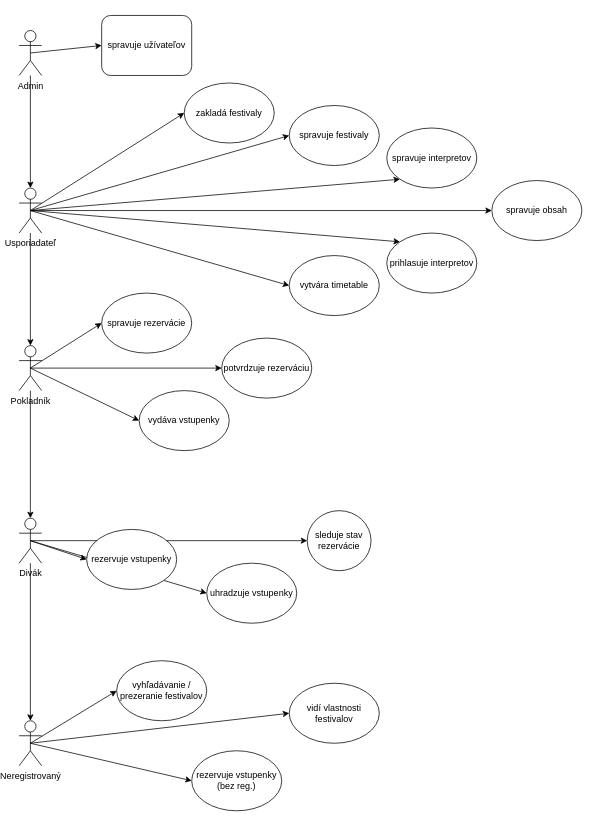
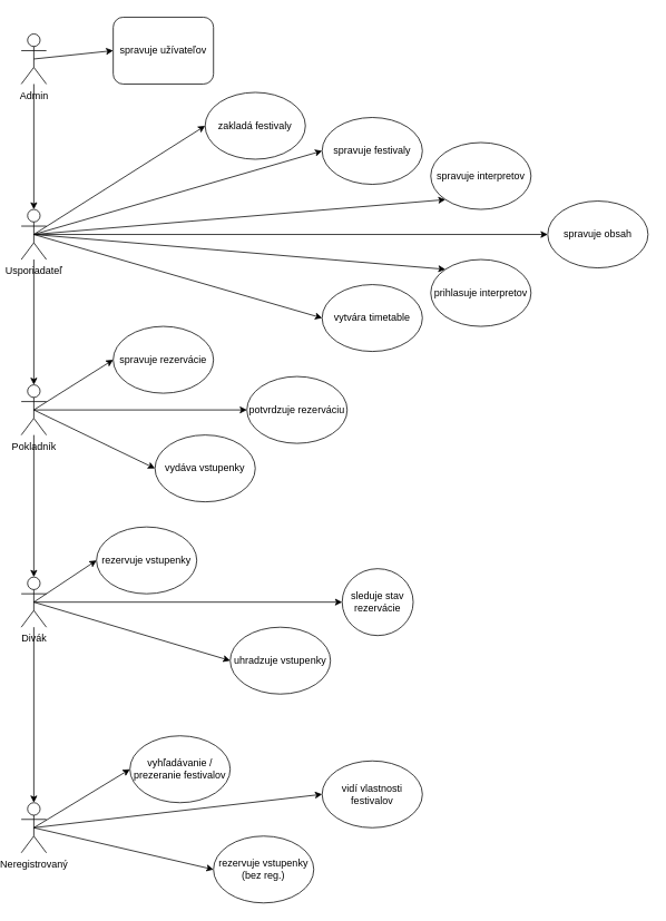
  <mxCell id="0" />
  <mxCell id="1" parent="0" />
  <mxCell id="2" style="edgeStyle=orthogonalEdgeStyle;rounded=0;orthogonalLoop=1;jettySize=auto;html=1;entryX=0.5;entryY=0;entryDx=0;entryDy=0;entryPerimeter=0;" edge="1" parent="1" source="4" target="12"><mxGeometry relative="1" as="geometry" /></mxCell>
  <mxCell id="3" style="edgeStyle=none;rounded=0;jumpStyle=none;orthogonalLoop=1;jettySize=auto;html=1;exitX=0.5;exitY=0.5;exitDx=0;exitDy=0;exitPerimeter=0;entryX=0;entryY=0.5;entryDx=0;entryDy=0;" edge="1" parent="1" source="4" target="27"><mxGeometry relative="1" as="geometry" /></mxCell>
  <mxCell id="4" value="Admin" style="shape=umlActor;verticalLabelPosition=bottom;verticalAlign=top;html=1;outlineConnect=0;" vertex="1" parent="1"><mxGeometry x="20" y="40" width="30" height="60" as="geometry" /></mxCell>
  <mxCell id="5" style="edgeStyle=orthogonalEdgeStyle;rounded=0;orthogonalLoop=1;jettySize=auto;html=1;entryX=0.5;entryY=0;entryDx=0;entryDy=0;entryPerimeter=0;" edge="1" parent="1" source="12" target="17"><mxGeometry relative="1" as="geometry" /></mxCell>
  <mxCell id="6" style="rounded=0;orthogonalLoop=1;jettySize=auto;html=1;exitX=0.5;exitY=0.5;exitDx=0;exitDy=0;exitPerimeter=0;entryX=0;entryY=0.5;entryDx=0;entryDy=0;jumpStyle=none;" edge="1" parent="1" source="12" target="28"><mxGeometry relative="1" as="geometry" /></mxCell>
  <mxCell id="7" style="edgeStyle=none;rounded=0;jumpStyle=none;orthogonalLoop=1;jettySize=auto;html=1;exitX=0.5;exitY=0.5;exitDx=0;exitDy=0;exitPerimeter=0;entryX=0;entryY=0.5;entryDx=0;entryDy=0;" edge="1" parent="1" source="12" target="29"><mxGeometry relative="1" as="geometry" /></mxCell>
  <mxCell id="8" style="edgeStyle=none;rounded=0;jumpStyle=none;orthogonalLoop=1;jettySize=auto;html=1;exitX=0.5;exitY=0.5;exitDx=0;exitDy=0;exitPerimeter=0;entryX=0;entryY=1;entryDx=0;entryDy=0;" edge="1" parent="1" source="12" target="30"><mxGeometry relative="1" as="geometry" /></mxCell>
  <mxCell id="9" style="edgeStyle=none;rounded=0;jumpStyle=none;orthogonalLoop=1;jettySize=auto;html=1;exitX=0.5;exitY=0.5;exitDx=0;exitDy=0;exitPerimeter=0;entryX=0;entryY=0.5;entryDx=0;entryDy=0;" edge="1" parent="1" source="12" target="31"><mxGeometry relative="1" as="geometry" /></mxCell>
  <mxCell id="10" style="edgeStyle=none;rounded=0;jumpStyle=none;orthogonalLoop=1;jettySize=auto;html=1;exitX=0.5;exitY=0.5;exitDx=0;exitDy=0;exitPerimeter=0;entryX=0;entryY=0;entryDx=0;entryDy=0;" edge="1" parent="1" source="12" target="32"><mxGeometry relative="1" as="geometry" /></mxCell>
  <mxCell id="11" style="edgeStyle=none;rounded=0;jumpStyle=none;orthogonalLoop=1;jettySize=auto;html=1;exitX=0.5;exitY=0.5;exitDx=0;exitDy=0;exitPerimeter=0;entryX=0;entryY=0.5;entryDx=0;entryDy=0;" edge="1" parent="1" source="12" target="33"><mxGeometry relative="1" as="geometry" /></mxCell>
  <mxCell id="12" value="Usporiadateľ" style="shape=umlActor;verticalLabelPosition=bottom;verticalAlign=top;html=1;outlineConnect=0;" vertex="1" parent="1"><mxGeometry x="20" y="250" width="30" height="60" as="geometry" /></mxCell>
  <mxCell id="13" style="edgeStyle=orthogonalEdgeStyle;rounded=0;orthogonalLoop=1;jettySize=auto;html=1;entryX=0.5;entryY=0;entryDx=0;entryDy=0;entryPerimeter=0;" edge="1" parent="1" source="17" target="22"><mxGeometry relative="1" as="geometry" /></mxCell>
  <mxCell id="14" style="edgeStyle=none;rounded=0;jumpStyle=none;orthogonalLoop=1;jettySize=auto;html=1;exitX=0.5;exitY=0.5;exitDx=0;exitDy=0;exitPerimeter=0;entryX=0;entryY=0.5;entryDx=0;entryDy=0;" edge="1" parent="1" source="17" target="34"><mxGeometry relative="1" as="geometry" /></mxCell>
  <mxCell id="15" style="edgeStyle=none;rounded=0;jumpStyle=none;orthogonalLoop=1;jettySize=auto;html=1;exitX=0.5;exitY=0.5;exitDx=0;exitDy=0;exitPerimeter=0;entryX=0;entryY=0.5;entryDx=0;entryDy=0;" edge="1" parent="1" source="17" target="35"><mxGeometry relative="1" as="geometry" /></mxCell>
  <mxCell id="16" style="edgeStyle=none;rounded=0;jumpStyle=none;orthogonalLoop=1;jettySize=auto;html=1;exitX=0.5;exitY=0.5;exitDx=0;exitDy=0;exitPerimeter=0;entryX=0;entryY=0.5;entryDx=0;entryDy=0;" edge="1" parent="1" source="17" target="36"><mxGeometry relative="1" as="geometry" /></mxCell>
  <mxCell id="17" value="Pokladník" style="shape=umlActor;verticalLabelPosition=bottom;verticalAlign=top;html=1;outlineConnect=0;" vertex="1" parent="1"><mxGeometry x="20" y="460" width="30" height="60" as="geometry" /></mxCell>
  <mxCell id="18" style="edgeStyle=orthogonalEdgeStyle;rounded=0;orthogonalLoop=1;jettySize=auto;html=1;entryX=0.5;entryY=0;entryDx=0;entryDy=0;entryPerimeter=0;" edge="1" parent="1" source="22" target="26"><mxGeometry relative="1" as="geometry" /></mxCell>
  <mxCell id="19" style="edgeStyle=none;rounded=0;jumpStyle=none;orthogonalLoop=1;jettySize=auto;html=1;exitX=0.5;exitY=0.5;exitDx=0;exitDy=0;exitPerimeter=0;entryX=0;entryY=0.5;entryDx=0;entryDy=0;" edge="1" parent="1" source="22" target="37"><mxGeometry relative="1" as="geometry" /></mxCell>
  <mxCell id="20" style="edgeStyle=none;rounded=0;jumpStyle=none;orthogonalLoop=1;jettySize=auto;html=1;exitX=0.5;exitY=0.5;exitDx=0;exitDy=0;exitPerimeter=0;entryX=0;entryY=0.5;entryDx=0;entryDy=0;" edge="1" parent="1" source="22" target="38"><mxGeometry relative="1" as="geometry" /></mxCell>
  <mxCell id="21" style="edgeStyle=none;rounded=0;jumpStyle=none;orthogonalLoop=1;jettySize=auto;html=1;exitX=0.5;exitY=0.5;exitDx=0;exitDy=0;exitPerimeter=0;entryX=0;entryY=0.5;entryDx=0;entryDy=0;" edge="1" parent="1" source="22" target="39"><mxGeometry relative="1" as="geometry" /></mxCell>
  <mxCell id="22" value="Divák" style="shape=umlActor;verticalLabelPosition=bottom;verticalAlign=top;html=1;outlineConnect=0;" vertex="1" parent="1"><mxGeometry x="20" y="690" width="30" height="60" as="geometry" /></mxCell>
  <mxCell id="23" style="edgeStyle=none;rounded=0;jumpStyle=none;orthogonalLoop=1;jettySize=auto;html=1;exitX=0.5;exitY=0.5;exitDx=0;exitDy=0;exitPerimeter=0;entryX=0;entryY=0.5;entryDx=0;entryDy=0;" edge="1" parent="1" source="26" target="40"><mxGeometry relative="1" as="geometry" /></mxCell>
  <mxCell id="24" style="edgeStyle=none;rounded=0;jumpStyle=none;orthogonalLoop=1;jettySize=auto;html=1;exitX=0.5;exitY=0.5;exitDx=0;exitDy=0;exitPerimeter=0;entryX=0;entryY=0.5;entryDx=0;entryDy=0;" edge="1" parent="1" source="26" target="41"><mxGeometry relative="1" as="geometry"><mxPoint x="360" y="980" as="targetPoint" /></mxGeometry></mxCell>
  <mxCell id="25" style="edgeStyle=none;rounded=0;jumpStyle=none;orthogonalLoop=1;jettySize=auto;html=1;exitX=0.5;exitY=0.5;exitDx=0;exitDy=0;exitPerimeter=0;entryX=0;entryY=0.5;entryDx=0;entryDy=0;" edge="1" parent="1" source="26" target="42"><mxGeometry relative="1" as="geometry"><mxPoint x="250" y="1050" as="targetPoint" /></mxGeometry></mxCell>
  <mxCell id="26" value="Neregistrovaný" style="shape=umlActor;verticalLabelPosition=bottom;verticalAlign=top;html=1;outlineConnect=0;" vertex="1" parent="1"><mxGeometry x="20" y="960" width="30" height="60" as="geometry" /></mxCell>
  <mxCell id="27" value="spravuje užívateľov" style="whiteSpace=wrap;html=1;rounded=1;" vertex="1" parent="1"><mxGeometry x="130" y="20" width="120" height="80" as="geometry" /></mxCell>
  <mxCell id="28" value="zakladá festivaly" style="ellipse;whiteSpace=wrap;html=1;" vertex="1" parent="1"><mxGeometry x="240" y="110" width="120" height="80" as="geometry" /></mxCell>
  <mxCell id="29" value="spravuje festivaly" style="ellipse;whiteSpace=wrap;html=1;" vertex="1" parent="1"><mxGeometry x="380" y="140" width="120" height="80" as="geometry" /></mxCell>
  <mxCell id="30" value="spravuje interpretov" style="ellipse;whiteSpace=wrap;html=1;" vertex="1" parent="1"><mxGeometry x="510" y="170" width="120" height="80" as="geometry" /></mxCell>
  <mxCell id="31" value="spravuje obsah" style="ellipse;whiteSpace=wrap;html=1;" vertex="1" parent="1"><mxGeometry x="650" y="240" width="120" height="80" as="geometry" /></mxCell>
  <mxCell id="32" value="prihlasuje interpretov" style="ellipse;whiteSpace=wrap;html=1;" vertex="1" parent="1"><mxGeometry x="510" y="310" width="120" height="80" as="geometry" /></mxCell>
  <mxCell id="33" value="vytvára timetable" style="ellipse;whiteSpace=wrap;html=1;" vertex="1" parent="1"><mxGeometry x="380" y="340" width="120" height="80" as="geometry" /></mxCell>
  <mxCell id="34" value="spravuje rezervácie" style="ellipse;whiteSpace=wrap;html=1;" vertex="1" parent="1"><mxGeometry x="130" y="390" width="120" height="80" as="geometry" /></mxCell>
  <mxCell id="35" value="potvrdzuje rezerváciu" style="ellipse;whiteSpace=wrap;html=1;" vertex="1" parent="1"><mxGeometry x="290" y="450" width="120" height="80" as="geometry" /></mxCell>
  <mxCell id="36" value="vydáva vstupenky" style="ellipse;whiteSpace=wrap;html=1;" vertex="1" parent="1"><mxGeometry x="180" y="520" width="120" height="80" as="geometry" /></mxCell>
- <mxCell id="37" value="rezervuje vstupenky" style="ellipse;whiteSpace=wrap;html=1;" vertex="1" parent="1"><mxGeometry x="110" y="705" width="120" height="80" as="geometry" /></mxCell>
+ <mxCell id="37" value="rezervuje vstupenky" style="ellipse;whiteSpace=wrap;html=1;" vertex="1" parent="1"><mxGeometry x="110" y="630" width="120" height="80" as="geometry" /></mxCell>
  <mxCell id="38" value="sleduje stav rezervácie" style="ellipse;whiteSpace=wrap;html=1;" vertex="1" parent="1"><mxGeometry x="404" y="680" width="85" height="80" as="geometry" /></mxCell>
  <mxCell id="39" value="uhradzuje vstupenky" style="ellipse;whiteSpace=wrap;html=1;" vertex="1" parent="1"><mxGeometry x="270" y="750" width="120" height="80" as="geometry" /></mxCell>
  <mxCell id="40" value="vyhľadávanie / prezeranie festivalov" style="ellipse;whiteSpace=wrap;html=1;" vertex="1" parent="1"><mxGeometry x="150" y="880" width="120" height="80" as="geometry" /></mxCell>
  <mxCell id="41" value="vidí vlastnosti festivalov" style="ellipse;whiteSpace=wrap;html=1;" vertex="1" parent="1"><mxGeometry x="380" y="910" width="120" height="80" as="geometry" /></mxCell>
  <mxCell id="42" value="rezervuje vstupenky&lt;br&gt;(bez reg.)" style="ellipse;whiteSpace=wrap;html=1;" vertex="1" parent="1"><mxGeometry x="250" y="1000" width="120" height="80" as="geometry" /></mxCell>
